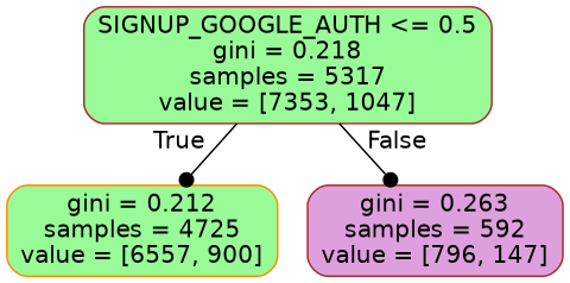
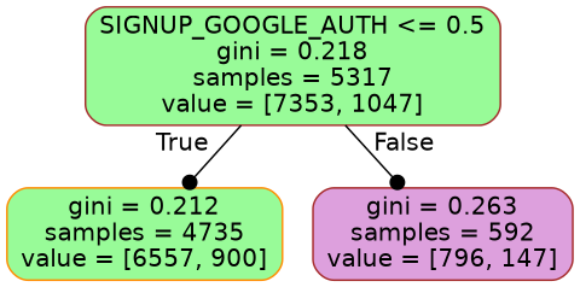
  digraph {
    node [color=brown fillcolor=palegreen fontname=helvetica shape=box style="filled, rounded"]
    edge [fontname=helvetica labeldistance=2.5 color=black arrowhead=dot]
    n1 [label="SIGNUP_GOOGLE_AUTH <= 0.5\ngini = 0.218\nsamples = 5317\nvalue = [7353, 1047]"]
-   n2 [color=darkorange label="gini = 0.212\nsamples = 4725\nvalue = [6557, 900]"]
+   n2 [color=darkorange label="gini = 0.212\nsamples = 4735\nvalue = [6557, 900]"]
    n3 [fillcolor=plum label="gini = 0.263\nsamples = 592\nvalue = [796, 147]"]
    n1 -> n2 [headlabel=True labelangle=45]
    n1 -> n3 [headlabel=False labelangle=-45]
  }
